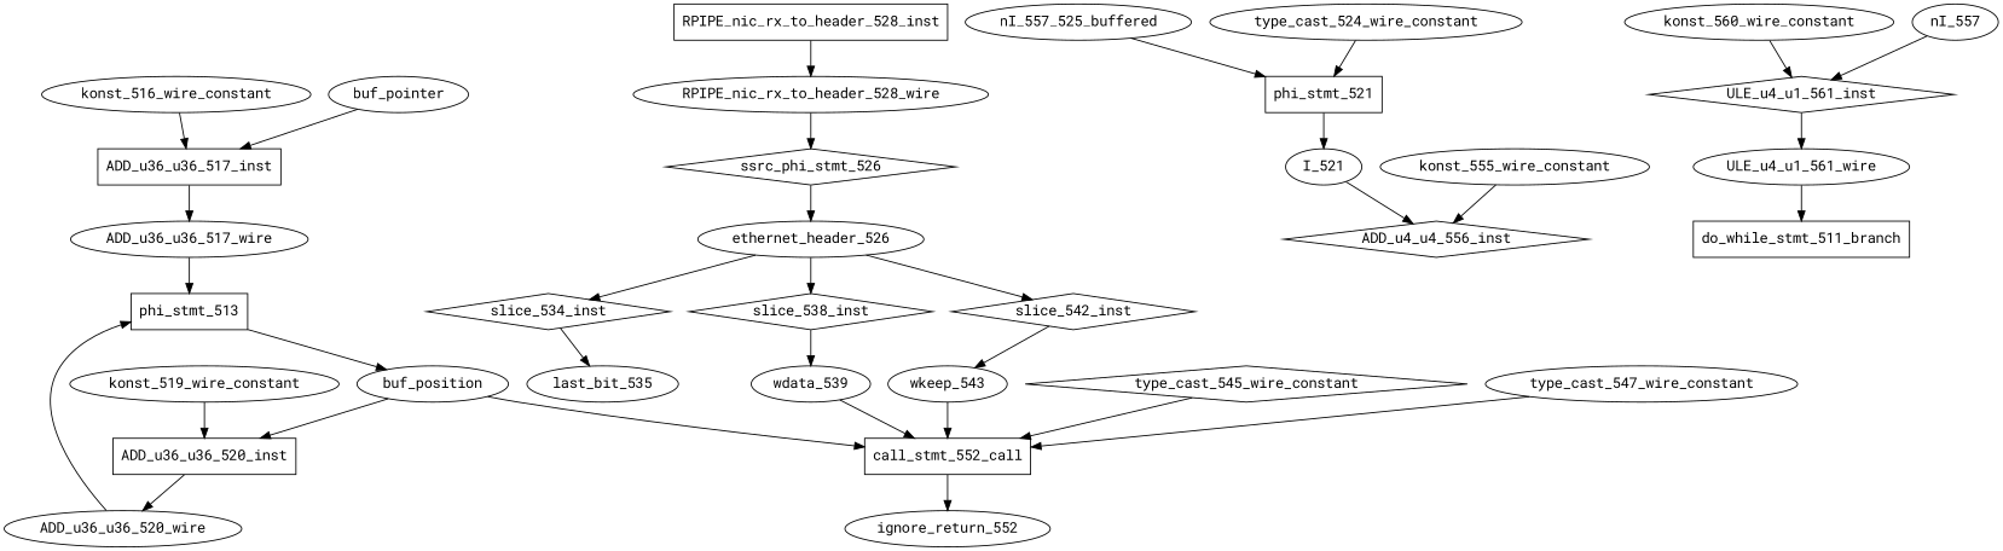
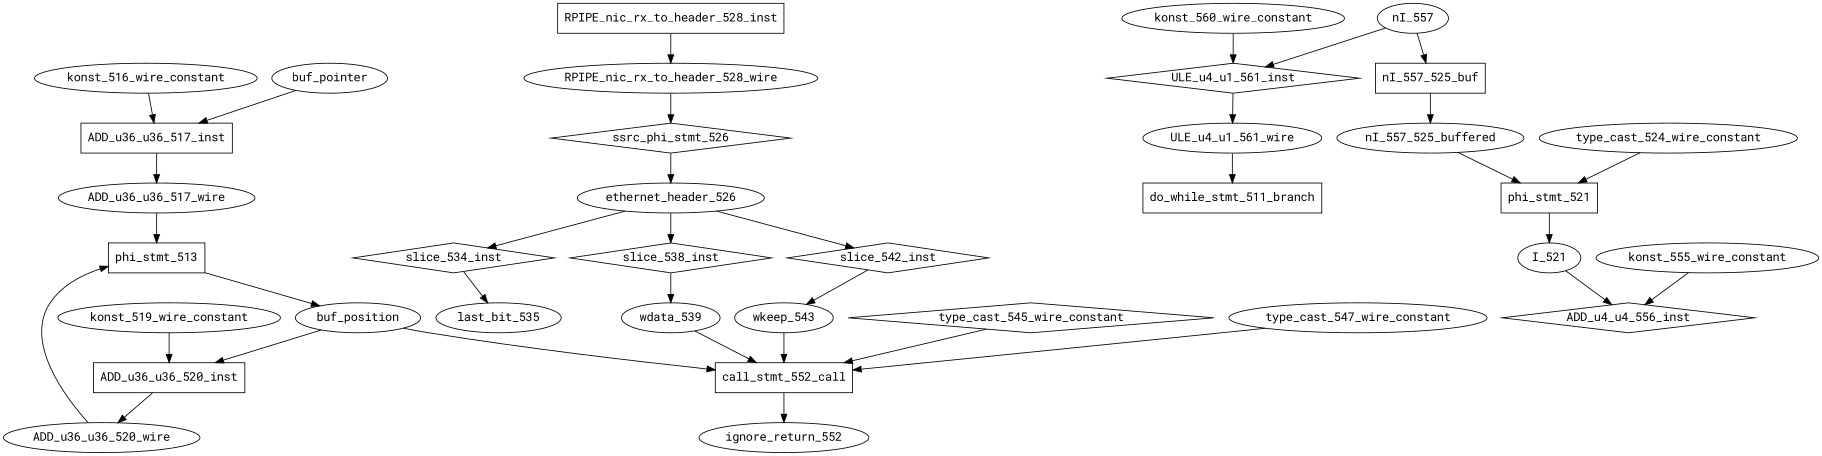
  digraph {
    fontname="Roboto Mono"
    node [fontname="Roboto Mono" shape=ellipse]
    edge [fontname="Roboto Mono"]
    phi_stmt_513 [shape=rectangle]
    ADD_u36_u36_517_wire
    buf_position [shape=""]
    ADD_u36_u36_520_wire
    ADD_u4_u4_556_inst [shape=diamond]
    I_521
    ssrc_phi_stmt_526 [shape=diamond]
    RPIPE_nic_rx_to_header_528_wire
    ethernet_header_526
    do_while_stmt_511_branch [shape=rectangle]
    ULE_u4_u1_561_wire
    slice_534_inst [shape=diamond]
    slice_538_inst [shape=diamond]
    slice_542_inst [shape=diamond]
    last_bit_535
    wdata_539
    wkeep_543
    ADD_u36_u36_517_inst [shape=rectangle]
    konst_516_wire_constant
    ADD_u36_u36_520_inst [shape=rectangle]
    konst_519_wire_constant
    konst_555_wire_constant
    ULE_u4_u1_561_inst [shape=diamond]
    konst_560_wire_constant
    nI_557
+   nI_557_525_buf [shape=rectangle]
    nI_557_525_buffered
    phi_stmt_521 [shape=rectangle]
    type_cast_524_wire_constant
    type_cast_545_wire_constant [shape=diamond]
    call_stmt_552_call [shape=rectangle]
    ignore_return_552
    type_cast_547_wire_constant
    buf_pointer [shape=""]
    RPIPE_nic_rx_to_header_528_inst [shape=rectangle]
    phi_stmt_513 -> buf_position
    ADD_u36_u36_517_wire -> phi_stmt_513
    buf_position -> ADD_u36_u36_520_inst
    buf_position -> call_stmt_552_call
    ADD_u36_u36_520_wire -> phi_stmt_513
    I_521 -> ADD_u4_u4_556_inst
    ssrc_phi_stmt_526 -> ethernet_header_526
    RPIPE_nic_rx_to_header_528_wire -> ssrc_phi_stmt_526
    ethernet_header_526 -> slice_534_inst
    ethernet_header_526 -> slice_538_inst
    ethernet_header_526 -> slice_542_inst
    ULE_u4_u1_561_wire -> do_while_stmt_511_branch
    slice_534_inst -> last_bit_535
    slice_538_inst -> wdata_539
    slice_542_inst -> wkeep_543
    wdata_539 -> call_stmt_552_call
    wkeep_543 -> call_stmt_552_call
    ADD_u36_u36_517_inst -> ADD_u36_u36_517_wire
    konst_516_wire_constant -> ADD_u36_u36_517_inst
    ADD_u36_u36_520_inst -> ADD_u36_u36_520_wire
    konst_519_wire_constant -> ADD_u36_u36_520_inst
    konst_555_wire_constant -> ADD_u4_u4_556_inst
    ULE_u4_u1_561_inst -> ULE_u4_u1_561_wire
    konst_560_wire_constant -> ULE_u4_u1_561_inst
    nI_557 -> ULE_u4_u1_561_inst
+   nI_557 -> nI_557_525_buf
+   nI_557_525_buf -> nI_557_525_buffered
    nI_557_525_buffered -> phi_stmt_521
    phi_stmt_521 -> I_521
    type_cast_524_wire_constant -> phi_stmt_521
    type_cast_545_wire_constant -> call_stmt_552_call
    call_stmt_552_call -> ignore_return_552
    type_cast_547_wire_constant -> call_stmt_552_call
    buf_pointer -> ADD_u36_u36_517_inst
    RPIPE_nic_rx_to_header_528_inst -> RPIPE_nic_rx_to_header_528_wire
  }
